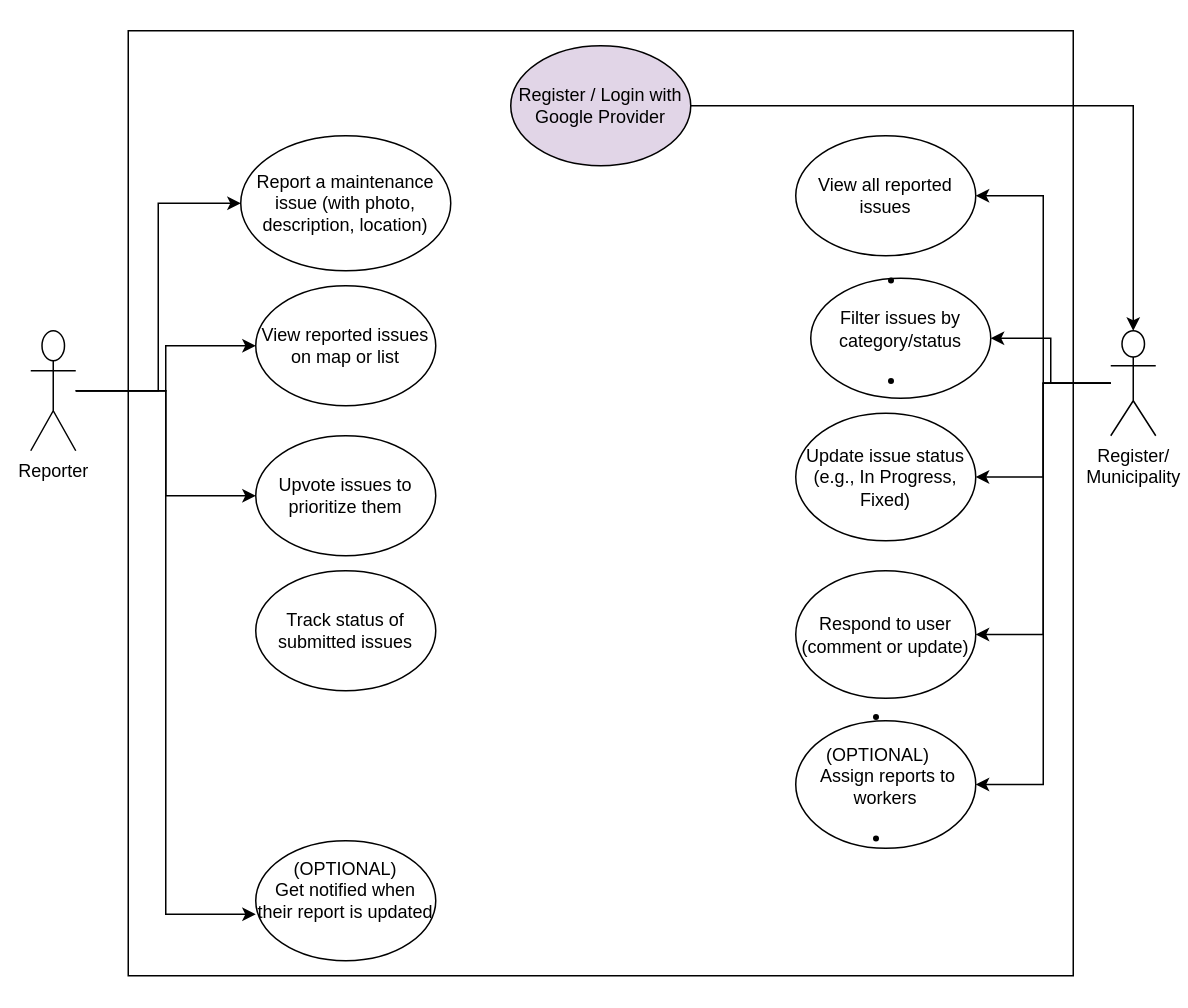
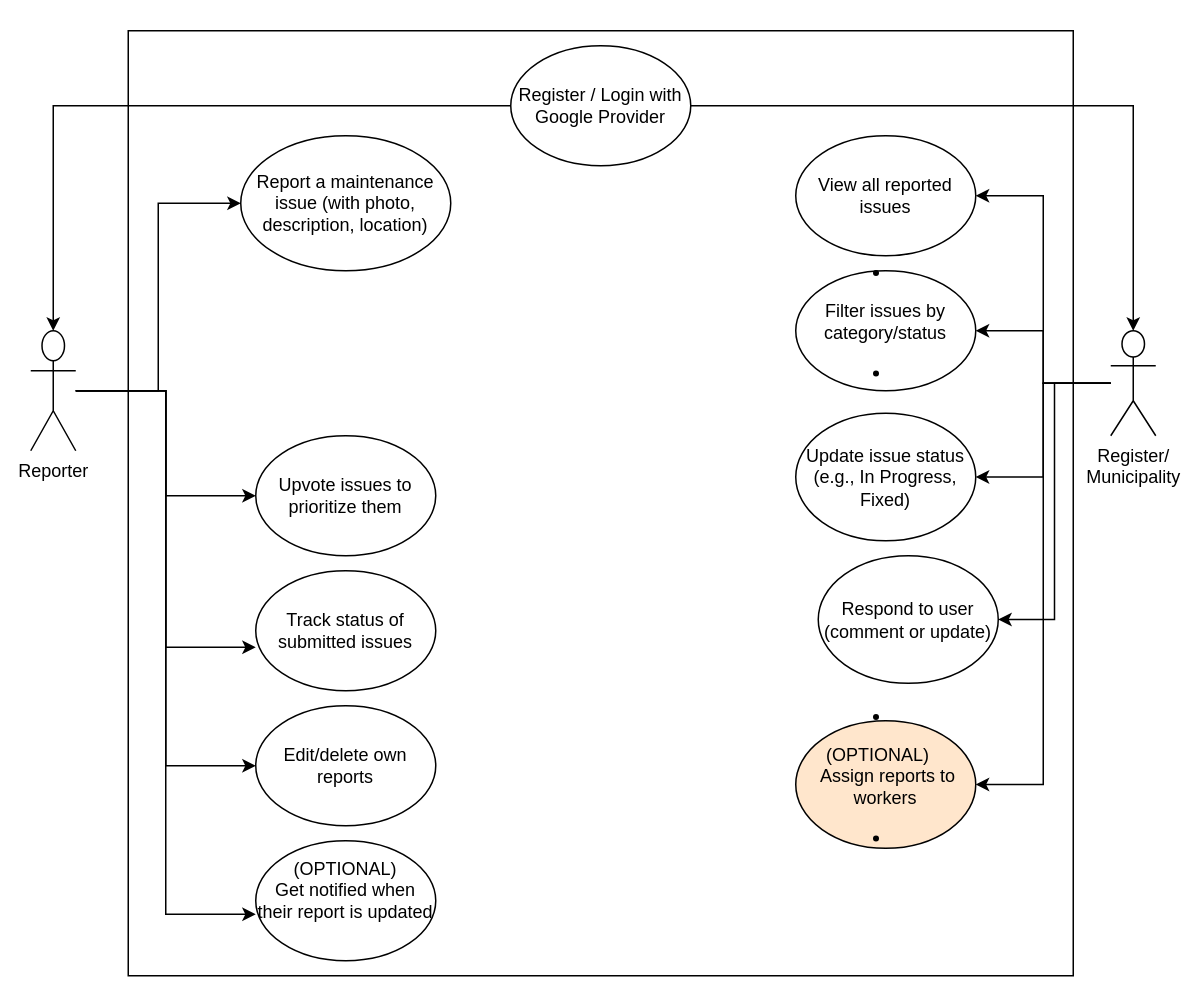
  <mxCell id="0" />
  <mxCell id="1" parent="0" />
  <mxCell id="2" value="" style="whiteSpace=wrap;html=1;aspect=fixed;" vertex="1" parent="1"><mxGeometry x="85" y="20" width="630" height="630" as="geometry" /></mxCell>
- <mxCell id="3" style="edgeStyle=orthogonalEdgeStyle;rounded=0;orthogonalLoop=1;jettySize=auto;html=1;" edge="1" parent="1" source="7" target="15"><mxGeometry relative="1" as="geometry" /></mxCell>
  <mxCell id="4" style="edgeStyle=orthogonalEdgeStyle;rounded=0;orthogonalLoop=1;jettySize=auto;html=1;" edge="1" parent="1" source="7" target="16"><mxGeometry relative="1" as="geometry" /></mxCell>
+ <mxCell id="5" style="edgeStyle=orthogonalEdgeStyle;rounded=0;orthogonalLoop=1;jettySize=auto;html=1;entryX=0;entryY=0.5;entryDx=0;entryDy=0;" edge="1" parent="1" source="7" target="25"><mxGeometry relative="1" as="geometry" /></mxCell>
  <mxCell id="6" style="edgeStyle=orthogonalEdgeStyle;rounded=0;orthogonalLoop=1;jettySize=auto;html=1;entryX=0;entryY=0.5;entryDx=0;entryDy=0;" edge="1" parent="1" source="7" target="14"><mxGeometry relative="1" as="geometry" /></mxCell>
  <mxCell id="7" value="Reporter" style="shape=umlActor;verticalLabelPosition=bottom;verticalAlign=top;html=1;outlineConnect=0;" vertex="1" parent="1"><mxGeometry x="20" y="220" width="30" height="80" as="geometry" /></mxCell>
  <mxCell id="8" style="edgeStyle=orthogonalEdgeStyle;rounded=0;orthogonalLoop=1;jettySize=auto;html=1;entryX=1;entryY=0.5;entryDx=0;entryDy=0;" edge="1" parent="1" source="13" target="18"><mxGeometry relative="1" as="geometry" /></mxCell>
  <mxCell id="9" style="edgeStyle=orthogonalEdgeStyle;rounded=0;orthogonalLoop=1;jettySize=auto;html=1;entryX=1;entryY=0.5;entryDx=0;entryDy=0;" edge="1" parent="1" source="13" target="19"><mxGeometry relative="1" as="geometry" /></mxCell>
  <mxCell id="10" style="edgeStyle=orthogonalEdgeStyle;rounded=0;orthogonalLoop=1;jettySize=auto;html=1;entryX=1;entryY=0.5;entryDx=0;entryDy=0;" edge="1" parent="1" source="13" target="20"><mxGeometry relative="1" as="geometry" /></mxCell>
  <mxCell id="11" style="edgeStyle=orthogonalEdgeStyle;rounded=0;orthogonalLoop=1;jettySize=auto;html=1;entryX=1;entryY=0.5;entryDx=0;entryDy=0;" edge="1" parent="1" source="13" target="27"><mxGeometry relative="1" as="geometry" /></mxCell>
  <mxCell id="12" style="edgeStyle=orthogonalEdgeStyle;rounded=0;orthogonalLoop=1;jettySize=auto;html=1;entryX=1;entryY=0.5;entryDx=0;entryDy=0;" edge="1" parent="1" source="13" target="26"><mxGeometry relative="1" as="geometry" /></mxCell>
  <mxCell id="13" value="Register/&lt;div&gt;Municipality&lt;div&gt;&lt;br&gt;&lt;/div&gt;&lt;/div&gt;" style="shape=umlActor;verticalLabelPosition=bottom;verticalAlign=top;html=1;outlineConnect=0;" vertex="1" parent="1"><mxGeometry x="740" y="220" width="30" height="70" as="geometry" /></mxCell>
  <mxCell id="14" value="Report a maintenance issue (with photo, description, location)" style="ellipse;whiteSpace=wrap;html=1;" vertex="1" parent="1"><mxGeometry x="160" y="90" width="140" height="90" as="geometry" /></mxCell>
- <mxCell id="15" value="View reported issues on map or list" style="ellipse;whiteSpace=wrap;html=1;" vertex="1" parent="1"><mxGeometry x="170" y="190" width="120" height="80" as="geometry" /></mxCell>
  <mxCell id="16" value="Upvote issues to prioritize them" style="ellipse;whiteSpace=wrap;html=1;" vertex="1" parent="1"><mxGeometry x="170" y="290" width="120" height="80" as="geometry" /></mxCell>
  <mxCell id="17" value="Track status of submitted issues" style="ellipse;whiteSpace=wrap;html=1;" vertex="1" parent="1"><mxGeometry x="170" y="380" width="120" height="80" as="geometry" /></mxCell>
  <mxCell id="18" value="View all reported issues" style="ellipse;whiteSpace=wrap;html=1;" vertex="1" parent="1"><mxGeometry x="530" y="90" width="120" height="80" as="geometry" /></mxCell>
- <mxCell id="19" value="&lt;li class=&quot;&quot; data-end=&quot;622&quot; data-start=&quot;587&quot;&gt;&lt;p class=&quot;&quot; data-end=&quot;622&quot; data-start=&quot;590&quot;&gt;Filter issues by category/status&lt;/p&gt;&lt;/li&gt;&lt;li class=&quot;&quot; data-end=&quot;672&quot; data-start=&quot;623&quot;&gt;&lt;br&gt;&lt;p class=&quot;&quot; data-end=&quot;672&quot; data-start=&quot;626&quot;&gt;&lt;/p&gt;&lt;/li&gt;" style="ellipse;whiteSpace=wrap;html=1;" vertex="1" parent="1"><mxGeometry x="540" y="185" width="120" height="80" as="geometry" /></mxCell>
+ <mxCell id="19" value="&lt;li class=&quot;&quot; data-end=&quot;622&quot; data-start=&quot;587&quot;&gt;&lt;p class=&quot;&quot; data-end=&quot;622&quot; data-start=&quot;590&quot;&gt;Filter issues by category/status&lt;/p&gt;&lt;/li&gt;&lt;li class=&quot;&quot; data-end=&quot;672&quot; data-start=&quot;623&quot;&gt;&lt;br&gt;&lt;p class=&quot;&quot; data-end=&quot;672&quot; data-start=&quot;626&quot;&gt;&lt;/p&gt;&lt;/li&gt;" style="ellipse;whiteSpace=wrap;html=1;" vertex="1" parent="1"><mxGeometry x="530" y="180" width="120" height="80" as="geometry" /></mxCell>
  <mxCell id="20" value="Update issue status (e.g., In Progress, Fixed)" style="ellipse;whiteSpace=wrap;html=1;" vertex="1" parent="1"><mxGeometry x="530" y="275" width="120" height="85" as="geometry" /></mxCell>
  <mxCell id="21" value="(OPTIONAL)&lt;br&gt;Get notified when their report is updated&lt;div&gt;&lt;br/&gt;&lt;/div&gt;" style="ellipse;whiteSpace=wrap;html=1;" vertex="1" parent="1"><mxGeometry x="170" y="560" width="120" height="80" as="geometry" /></mxCell>
- <mxCell id="22" value="Register / Login with Google Provider" style="ellipse;whiteSpace=wrap;html=1;fillColor=#e1d5e7;" vertex="1" parent="1"><mxGeometry x="340" y="30" width="120" height="80" as="geometry" /></mxCell>
+ <mxCell id="22" value="Register / Login with Google Provider" style="ellipse;whiteSpace=wrap;html=1;" vertex="1" parent="1"><mxGeometry x="340" y="30" width="120" height="80" as="geometry" /></mxCell>
+ <mxCell id="23" style="edgeStyle=orthogonalEdgeStyle;rounded=0;orthogonalLoop=1;jettySize=auto;html=1;entryX=0.5;entryY=0;entryDx=0;entryDy=0;entryPerimeter=0;" edge="1" parent="1" source="22" target="7"><mxGeometry relative="1" as="geometry" /></mxCell>
  <mxCell id="24" style="edgeStyle=orthogonalEdgeStyle;rounded=0;orthogonalLoop=1;jettySize=auto;html=1;entryX=0.5;entryY=0;entryDx=0;entryDy=0;entryPerimeter=0;" edge="1" parent="1" source="22" target="13"><mxGeometry relative="1" as="geometry" /></mxCell>
- <mxCell id="26" value="&lt;li class=&quot;&quot; data-end=&quot;712&quot; data-start=&quot;673&quot;&gt;&lt;p class=&quot;&quot; data-end=&quot;712&quot; data-start=&quot;676&quot;&gt;(OPTIONAL)&amp;nbsp; &amp;nbsp; &amp;nbsp;Assign reports to workers&lt;/p&gt;&lt;/li&gt;&lt;li class=&quot;&quot; data-end=&quot;751&quot; data-start=&quot;713&quot;&gt;&lt;br&gt;&lt;p class=&quot;&quot; data-end=&quot;751&quot; data-start=&quot;716&quot;&gt;&lt;/p&gt;&lt;/li&gt;" style="ellipse;whiteSpace=wrap;html=1;" vertex="1" parent="1"><mxGeometry x="530" y="480" width="120" height="85" as="geometry" /></mxCell>
- <mxCell id="27" value="Respond to user (comment or update)" style="ellipse;whiteSpace=wrap;html=1;" vertex="1" parent="1"><mxGeometry x="530" y="380" width="120" height="85" as="geometry" /></mxCell>
+ <mxCell id="25" value="Edit/delete own reports" style="ellipse;whiteSpace=wrap;html=1;" vertex="1" parent="1"><mxGeometry x="170" y="470" width="120" height="80" as="geometry" /></mxCell>
+ <mxCell id="26" value="&lt;li class=&quot;&quot; data-end=&quot;712&quot; data-start=&quot;673&quot;&gt;&lt;p class=&quot;&quot; data-end=&quot;712&quot; data-start=&quot;676&quot;&gt;(OPTIONAL)&amp;nbsp; &amp;nbsp; &amp;nbsp;Assign reports to workers&lt;/p&gt;&lt;/li&gt;&lt;li class=&quot;&quot; data-end=&quot;751&quot; data-start=&quot;713&quot;&gt;&lt;br&gt;&lt;p class=&quot;&quot; data-end=&quot;751&quot; data-start=&quot;716&quot;&gt;&lt;/p&gt;&lt;/li&gt;" style="ellipse;whiteSpace=wrap;html=1;fillColor=#ffe6cc;" vertex="1" parent="1"><mxGeometry x="530" y="480" width="120" height="85" as="geometry" /></mxCell>
+ <mxCell id="27" value="Respond to user (comment or update)" style="ellipse;whiteSpace=wrap;html=1;" vertex="1" parent="1"><mxGeometry x="545" y="370" width="120" height="85" as="geometry" /></mxCell>
+ <mxCell id="28" style="edgeStyle=orthogonalEdgeStyle;rounded=0;orthogonalLoop=1;jettySize=auto;html=1;entryX=0;entryY=0.638;entryDx=0;entryDy=0;entryPerimeter=0;" edge="1" parent="1" source="7" target="17"><mxGeometry relative="1" as="geometry" /></mxCell>
  <mxCell id="29" style="edgeStyle=orthogonalEdgeStyle;rounded=0;orthogonalLoop=1;jettySize=auto;html=1;entryX=0;entryY=0.613;entryDx=0;entryDy=0;entryPerimeter=0;" edge="1" parent="1" source="7" target="21"><mxGeometry relative="1" as="geometry" /></mxCell>
